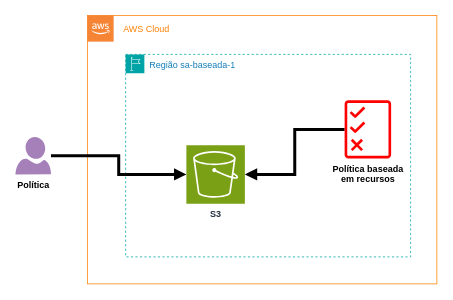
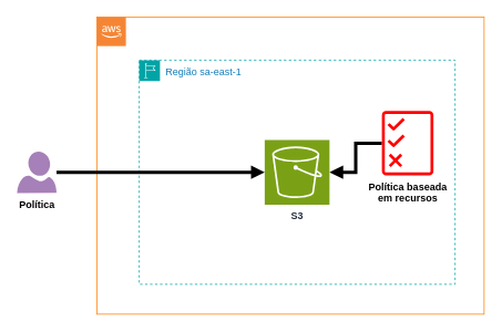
  <mxCell id="0" />
  <mxCell id="1" parent="0" />
  <mxCell id="2" value="" style="rounded=0;whiteSpace=wrap;html=1;strokeColor=light-dark(#FF8000, #bd5c17);fillColor=none;" parent="1" vertex="1"><mxGeometry x="116" y="20" width="466" height="358" as="geometry" /></mxCell>
- <mxCell id="3" value="Região sa-baseada-1" style="points=[[0,0],[0.25,0],[0.5,0],[0.75,0],[1,0],[1,0.25],[1,0.5],[1,0.75],[1,1],[0.75,1],[0.5,1],[0.25,1],[0,1],[0,0.75],[0,0.5],[0,0.25]];outlineConnect=0;gradientColor=none;html=1;whiteSpace=wrap;fontSize=12;fontStyle=0;container=1;pointerEvents=0;collapsible=0;recursiveResize=0;shape=mxgraph.aws4.group;grIcon=mxgraph.aws4.group_region;strokeColor=#00A4A6;fillColor=none;verticalAlign=top;align=left;spacingLeft=30;fontColor=#147EBA;dashed=1;" parent="1" vertex="1"><mxGeometry x="167" y="72" width="380" height="270" as="geometry" /></mxCell>
- <mxCell id="4" value="&lt;b&gt;S3&lt;/b&gt;" style="sketch=0;points=[[0,0,0],[0.25,0,0],[0.5,0,0],[0.75,0,0],[1,0,0],[0,1,0],[0.25,1,0],[0.5,1,0],[0.75,1,0],[1,1,0],[0,0.25,0],[0,0.5,0],[0,0.75,0],[1,0.25,0],[1,0.5,0],[1,0.75,0]];outlineConnect=0;fontColor=light-dark(#232F3E,#FFFFFF);fillColor=#7AA116;strokeColor=#ffffff;dashed=0;verticalLabelPosition=bottom;verticalAlign=top;align=center;html=1;fontSize=12;fontStyle=0;aspect=fixed;shape=mxgraph.aws4.resourceIcon;resIcon=mxgraph.aws4.s3;" parent="3" vertex="1"><mxGeometry x="81" y="121" width="78" height="78" as="geometry" /></mxCell>
+ <mxCell id="3" value="Região sa-east-1" style="points=[[0,0],[0.25,0],[0.5,0],[0.75,0],[1,0],[1,0.25],[1,0.5],[1,0.75],[1,1],[0.75,1],[0.5,1],[0.25,1],[0,1],[0,0.75],[0,0.5],[0,0.25]];outlineConnect=0;gradientColor=none;html=1;whiteSpace=wrap;fontSize=12;fontStyle=0;container=1;pointerEvents=0;collapsible=0;recursiveResize=0;shape=mxgraph.aws4.group;grIcon=mxgraph.aws4.group_region;strokeColor=#00A4A6;fillColor=none;verticalAlign=top;align=left;spacingLeft=30;fontColor=#147EBA;dashed=1;" parent="1" vertex="1"><mxGeometry x="167" y="72" width="380" height="270" as="geometry" /></mxCell>
+ <mxCell id="4" value="&lt;b&gt;S3&lt;/b&gt;" style="sketch=0;points=[[0,0,0],[0.25,0,0],[0.5,0,0],[0.75,0,0],[1,0,0],[0,1,0],[0.25,1,0],[0.5,1,0],[0.75,1,0],[1,1,0],[0,0.25,0],[0,0.5,0],[0,0.75,0],[1,0.25,0],[1,0.5,0],[1,0.75,0]];outlineConnect=0;fontColor=light-dark(#232F3E,#FFFFFF);fillColor=#7AA116;strokeColor=#ffffff;dashed=0;verticalLabelPosition=bottom;verticalAlign=top;align=center;html=1;fontSize=12;fontStyle=0;aspect=fixed;shape=mxgraph.aws4.resourceIcon;resIcon=mxgraph.aws4.s3;" parent="3" vertex="1"><mxGeometry x="151" y="96" width="78" height="78" as="geometry" /></mxCell>
  <mxCell id="5" style="edgeStyle=orthogonalEdgeStyle;rounded=0;orthogonalLoop=1;jettySize=auto;html=1;endArrow=block;endFill=1;strokeWidth=4;strokeColor=light-dark(#000000,#FF0080);" parent="1" source="6" target="4" edge="1"><mxGeometry relative="1" as="geometry" /></mxCell>
  <mxCell id="6" value="&lt;font style=&quot;color: light-dark(rgb(0, 0, 0), rgb(255, 255, 255));&quot;&gt;&lt;b&gt;Política&lt;/b&gt;&lt;/font&gt;" style="verticalLabelPosition=bottom;html=1;verticalAlign=top;align=center;strokeColor=none;fillColor=light-dark(#A680B8,#A680B8);shape=mxgraph.azure.user;" parent="1" vertex="1"><mxGeometry x="20" y="182" width="47.5" height="50" as="geometry" /></mxCell>
  <mxCell id="7" value="" style="outlineConnect=0;dashed=0;verticalLabelPosition=bottom;verticalAlign=top;align=center;html=1;shape=mxgraph.aws3.cloud_2;fillColor=light-dark(#F58534, #bd5c17);gradientColor=none;" parent="1" vertex="1"><mxGeometry x="116" y="20" width="35" height="35" as="geometry" /></mxCell>
- <mxCell id="8" value="&lt;font style=&quot;color: light-dark(rgb(255, 128, 0), rgb(255, 128, 0));&quot;&gt;AWS Cloud&lt;/font&gt;" style="text;html=1;align=center;verticalAlign=middle;whiteSpace=wrap;rounded=0;" parent="1" vertex="1"><mxGeometry x="153" y="22.5" width="84" height="30" as="geometry" /></mxCell>
  <mxCell id="9" style="edgeStyle=orthogonalEdgeStyle;rounded=0;orthogonalLoop=1;jettySize=auto;html=1;strokeWidth=4;endArrow=block;endFill=1;strokeColor=light-dark(#000000,#FF3399);" edge="1" parent="1" source="10" target="4"><mxGeometry relative="1" as="geometry" /></mxCell>
  <mxCell id="10" value="&lt;font style=&quot;color: light-dark(rgb(0, 0, 0), rgb(255, 255, 255));&quot;&gt;&lt;b&gt;Política baseada &lt;br&gt;em recursos&lt;/b&gt;&lt;/font&gt;" style="sketch=0;outlineConnect=0;fontColor=#232F3E;gradientColor=none;fillColor=light-dark(#FF0000,#FF0000);strokeColor=none;dashed=0;verticalLabelPosition=bottom;verticalAlign=top;align=center;html=1;fontSize=12;fontStyle=0;aspect=fixed;pointerEvents=1;shape=mxgraph.aws4.permissions;" vertex="1" parent="1"><mxGeometry x="459" y="133" width="62" height="78" as="geometry" /></mxCell>
